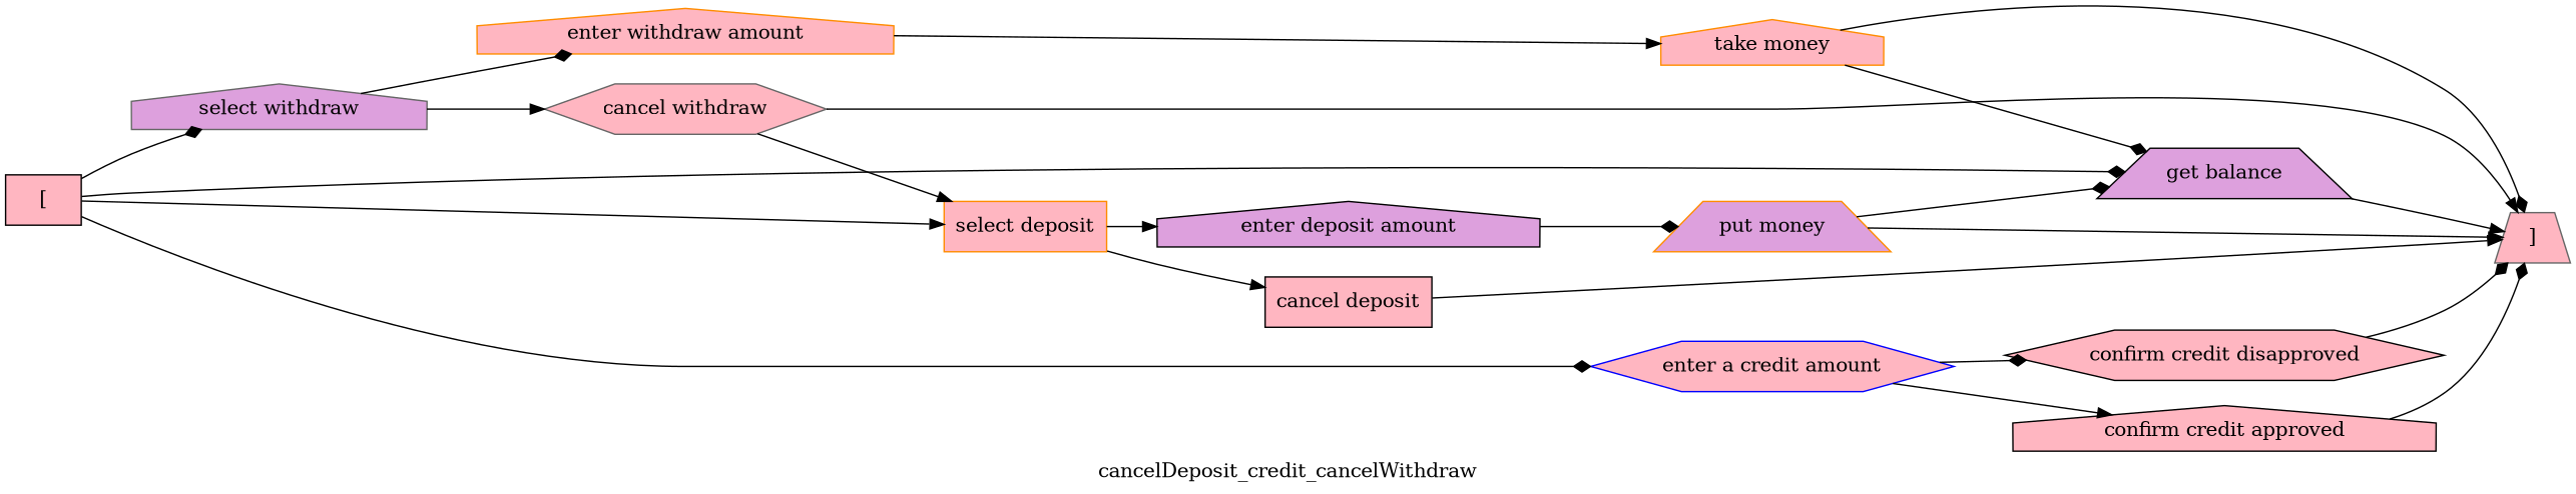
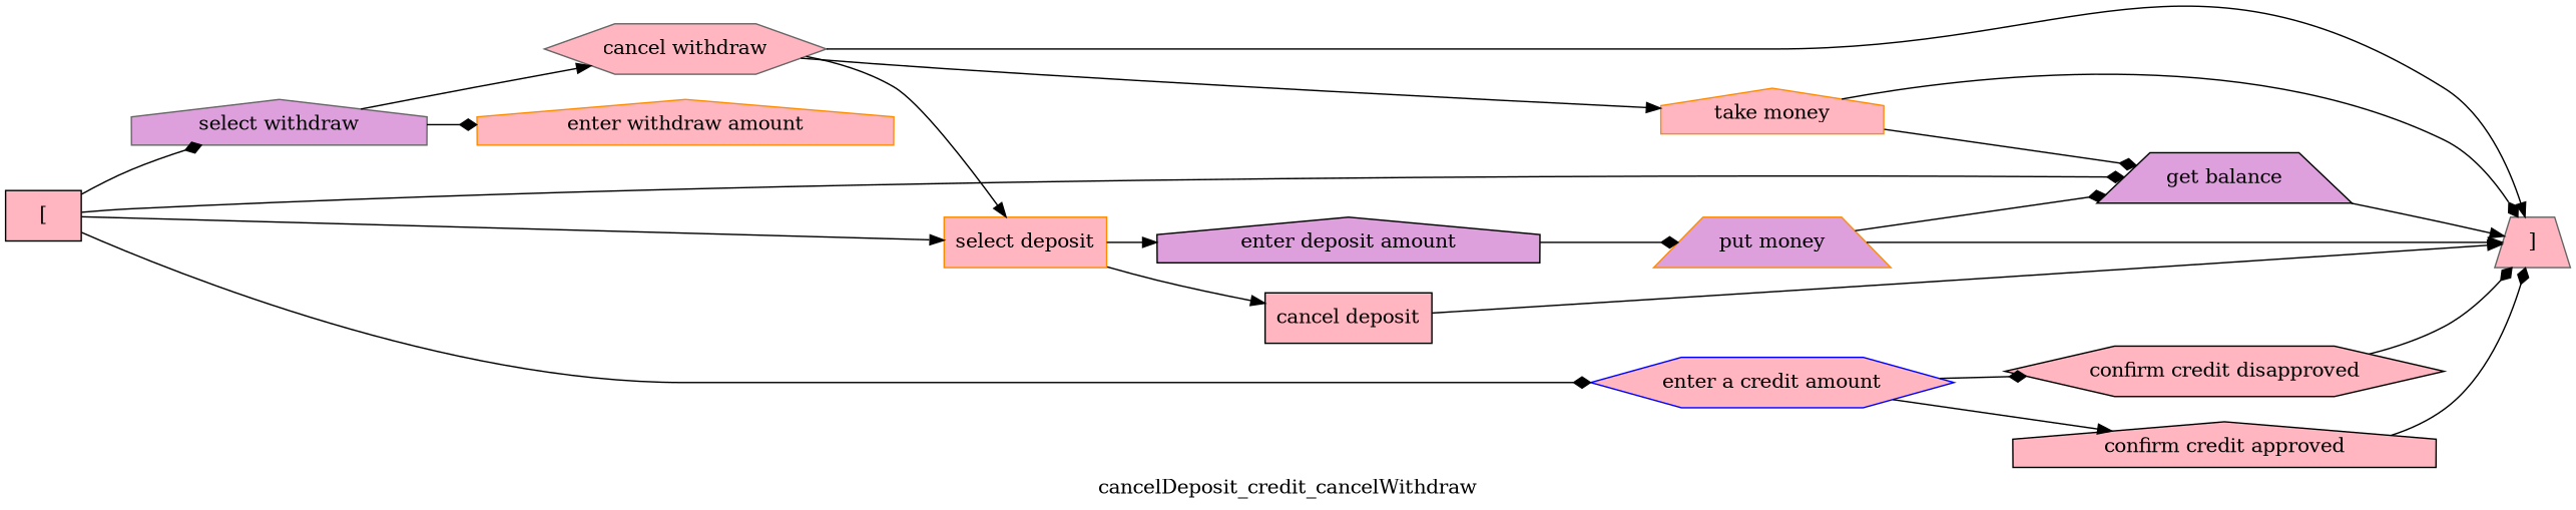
  digraph {
    label=cancelDeposit_credit_cancelWithdraw
    rankdir=LR
    node [color=black fillcolor=lightpink shape=house style=filled]
    edge [arrowhead=normal]
    n1 [fillcolor=plum label="get balance" shape=trapezium]
    n2 [color=gray40 label="]" shape=trapezium]
    n3 [color=darkorange label="select deposit" shape=box]
    n4 [fillcolor=plum label="enter deposit amount"]
    n5 [label="cancel deposit" shape=box]
    n6 [color=gray40 fillcolor=plum label="select withdraw"]
    n7 [color=darkorange label="enter withdraw amount"]
    n8 [color=gray40 label="cancel withdraw" shape=hexagon]
    n9 [label="[" shape=box]
    n10 [color=blue label="enter a credit amount" shape=hexagon]
    n11 [label="confirm credit approved"]
    n12 [label="confirm credit disapproved" shape=hexagon]
    n13 [color=darkorange fillcolor=plum label="put money" shape=trapezium]
    n14 [color=darkorange label="take money"]
    n1 -> n2
    n3 -> n4
    n3 -> n5
    n4 -> n13 [arrowhead=diamond]
    n5 -> n2
    n6 -> n7 [arrowhead=diamond]
    n6 -> n8
-   n7 -> n14
+   n8 -> n14
    n8 -> n2
    n8 -> n3
    n9 -> n1 [arrowhead=diamond]
    n9 -> n3
    n9 -> n6 [arrowhead=diamond]
    n9 -> n10 [arrowhead=diamond]
    n10 -> n11
    n10 -> n12 [arrowhead=diamond]
    n11 -> n2 [arrowhead=diamond]
    n12 -> n2 [arrowhead=diamond]
    n13 -> n1 [arrowhead=diamond]
    n13 -> n2
    n14 -> n1 [arrowhead=diamond]
    n14 -> n2 [arrowhead=diamond]
  }
